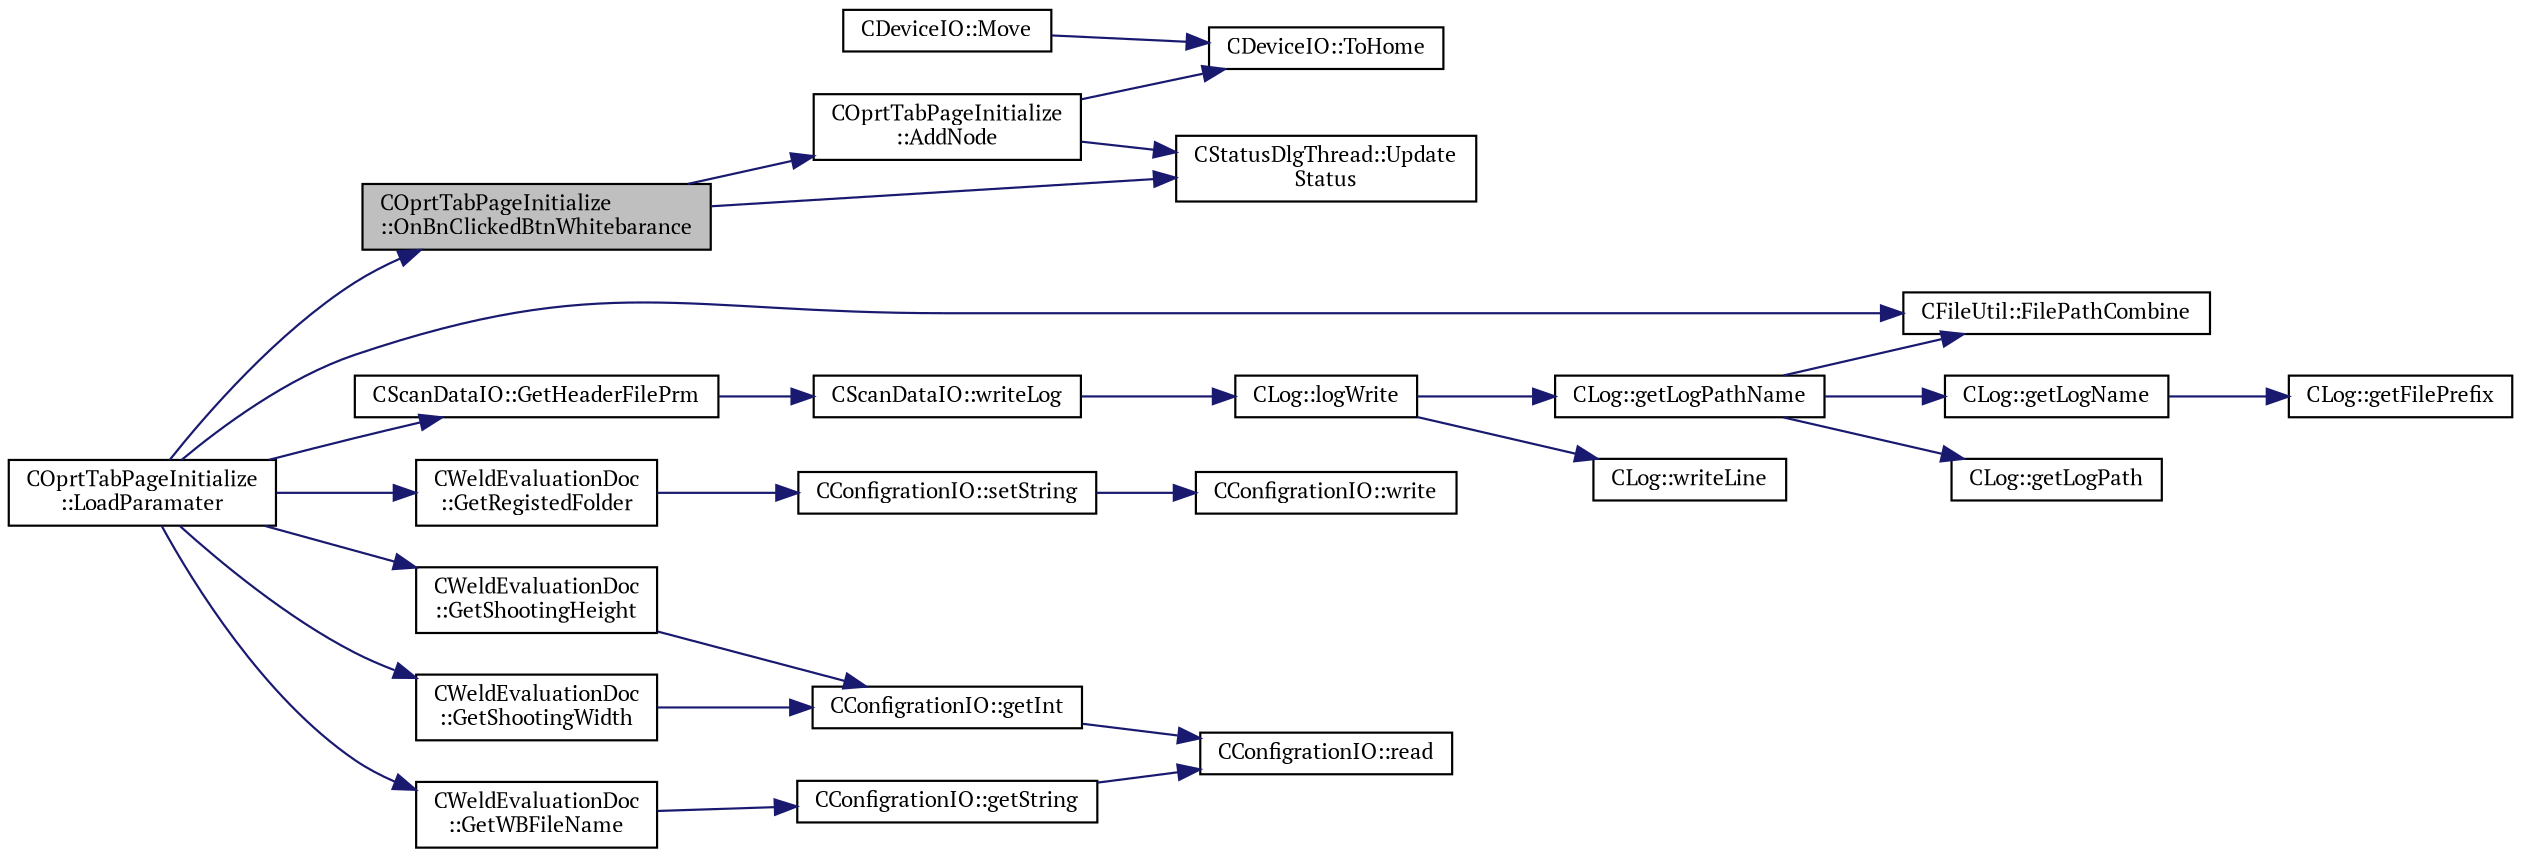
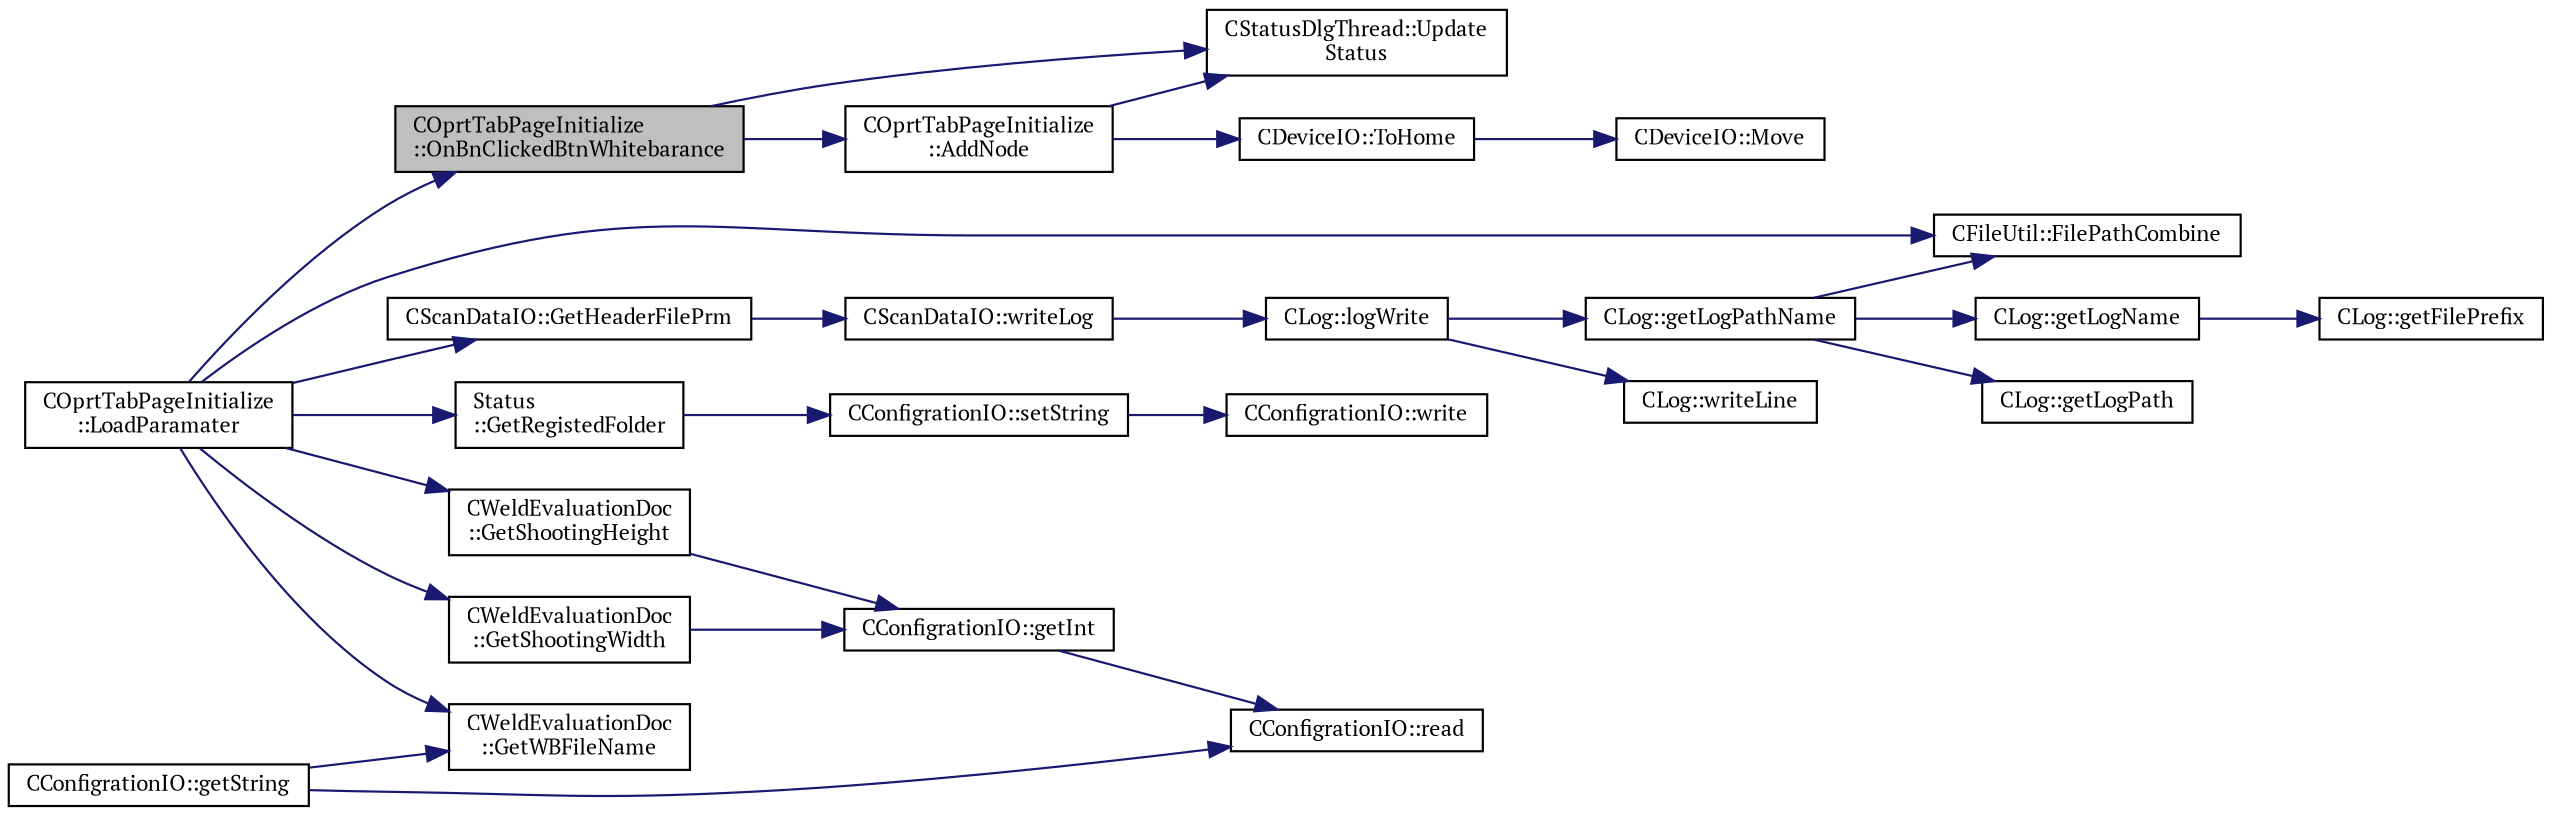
  digraph {
    fontname="PT Serif"
    rankdir=LR
    node [color=black fillcolor=white fontname="PT Serif" fontsize=10 shape=record style=filled]
    edge [color=midnightblue fontname="PT Serif" fontsize=10 labelfontname=Helvetica labelfontsize=10 style=solid]
    n1 [fillcolor=grey75 fontcolor=black height=0.2 label="COprtTabPageInitialize\l::OnBnClickedBtnWhitebarance" width=0.4]
    n2 [height=0.2 label="COprtTabPageInitialize\l::AddNode" width=0.4]
    n3 [height=0.2 label="CStatusDlgThread::Update\lStatus" width=0.4]
    n4 [height=0.2 label="CDeviceIO::ToHome" width=0.4]
    n5 [height=0.2 label="COprtTabPageInitialize\l::LoadParamater" width=0.4]
    n6 [height=0.2 label="CFileUtil::FilePathCombine" width=0.4]
    n7 [height=0.2 label="CScanDataIO::GetHeaderFilePrm" width=0.4]
-   n8 [height=0.2 label="CWeldEvaluationDoc\l::GetRegistedFolder" width=0.4]
+   n8 [height=0.2 label="Status\l::GetRegistedFolder" width=0.4]
    n9 [height=0.2 label="CWeldEvaluationDoc\l::GetShootingHeight" width=0.4]
    n10 [height=0.2 label="CWeldEvaluationDoc\l::GetShootingWidth" width=0.4]
    n11 [height=0.2 label="CWeldEvaluationDoc\l::GetWBFileName" width=0.4]
    n12 [height=0.2 label="CDeviceIO::Move" width=0.4]
    n13 [height=0.2 label="CScanDataIO::writeLog" width=0.4]
    n14 [height=0.2 label="CConfigrationIO::setString" width=0.4]
    n15 [height=0.2 label="CConfigrationIO::getInt" width=0.4]
    n16 [height=0.2 label="CConfigrationIO::getString" width=0.4]
    n17 [height=0.2 label="CLog::logWrite" width=0.4]
    n18 [height=0.2 label="CLog::getLogPathName" width=0.4]
    n19 [height=0.2 label="CLog::writeLine" width=0.4]
    n20 [height=0.2 label="CLog::getLogName" width=0.4]
    n21 [height=0.2 label="CLog::getLogPath" width=0.4]
    n22 [height=0.2 label="CLog::getFilePrefix" width=0.4]
    n23 [height=0.2 label="CConfigrationIO::read" width=0.4]
    n24 [height=0.2 label="CConfigrationIO::write" width=0.4]
    n1 -> n2
    n1 -> n3
    n2 -> n3
    n2 -> n4
-   n12 -> n4
+   n4 -> n12
    n5 -> n1
    n5 -> n6
    n5 -> n7
    n5 -> n8
    n5 -> n9
    n5 -> n10
    n5 -> n11
    n7 -> n13
    n8 -> n14
    n9 -> n15
    n10 -> n15
-   n11 -> n16
+   n16 -> n11
    n13 -> n17
    n14 -> n24
    n15 -> n23
    n16 -> n23
    n17 -> n18
    n17 -> n19
    n18 -> n6
    n18 -> n20
    n18 -> n21
    n20 -> n22
  }
